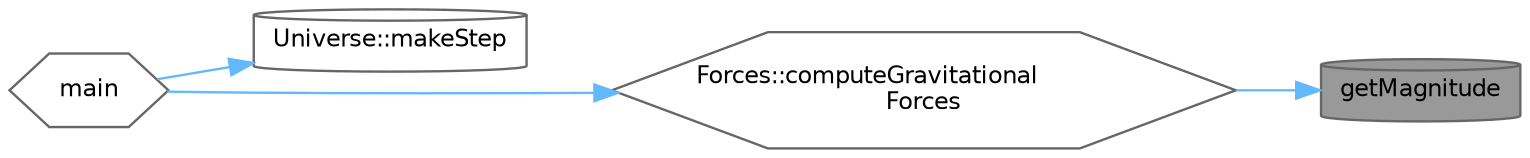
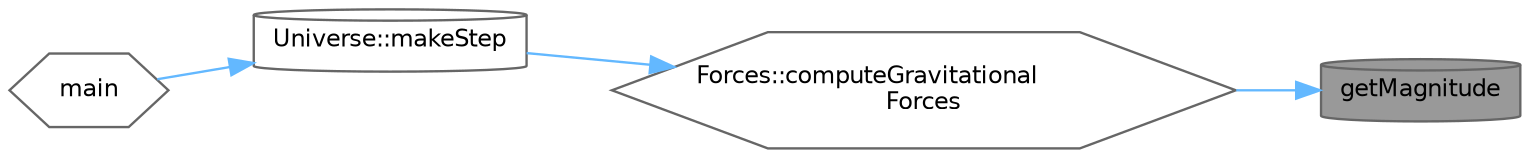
  digraph {
    rankdir=RL
    node [color=grey40 fillcolor=white fontname=Helvetica fontsize=10 shape=cylinder style=filled]
    edge [color=steelblue1 dir=back fontname=Helvetica fontsize=10 labelfontname=Helvetica labelfontsize=10 style=solid]
    n1 [color=gray40 fillcolor=grey60 fontcolor=black height=0.2 label=getMagnitude width=0.4]
    n2 [height=0.2 label="Forces::computeGravitational\lForces" shape=hexagon width=0.4]
    n3 [height=0.2 label="Universe::makeStep" width=0.4]
    n4 [height=0.2 label=main shape=hexagon width=0.4]
    n1 -> n2
-   n2 -> n4
+   n2 -> n3
    n3 -> n4
  }
